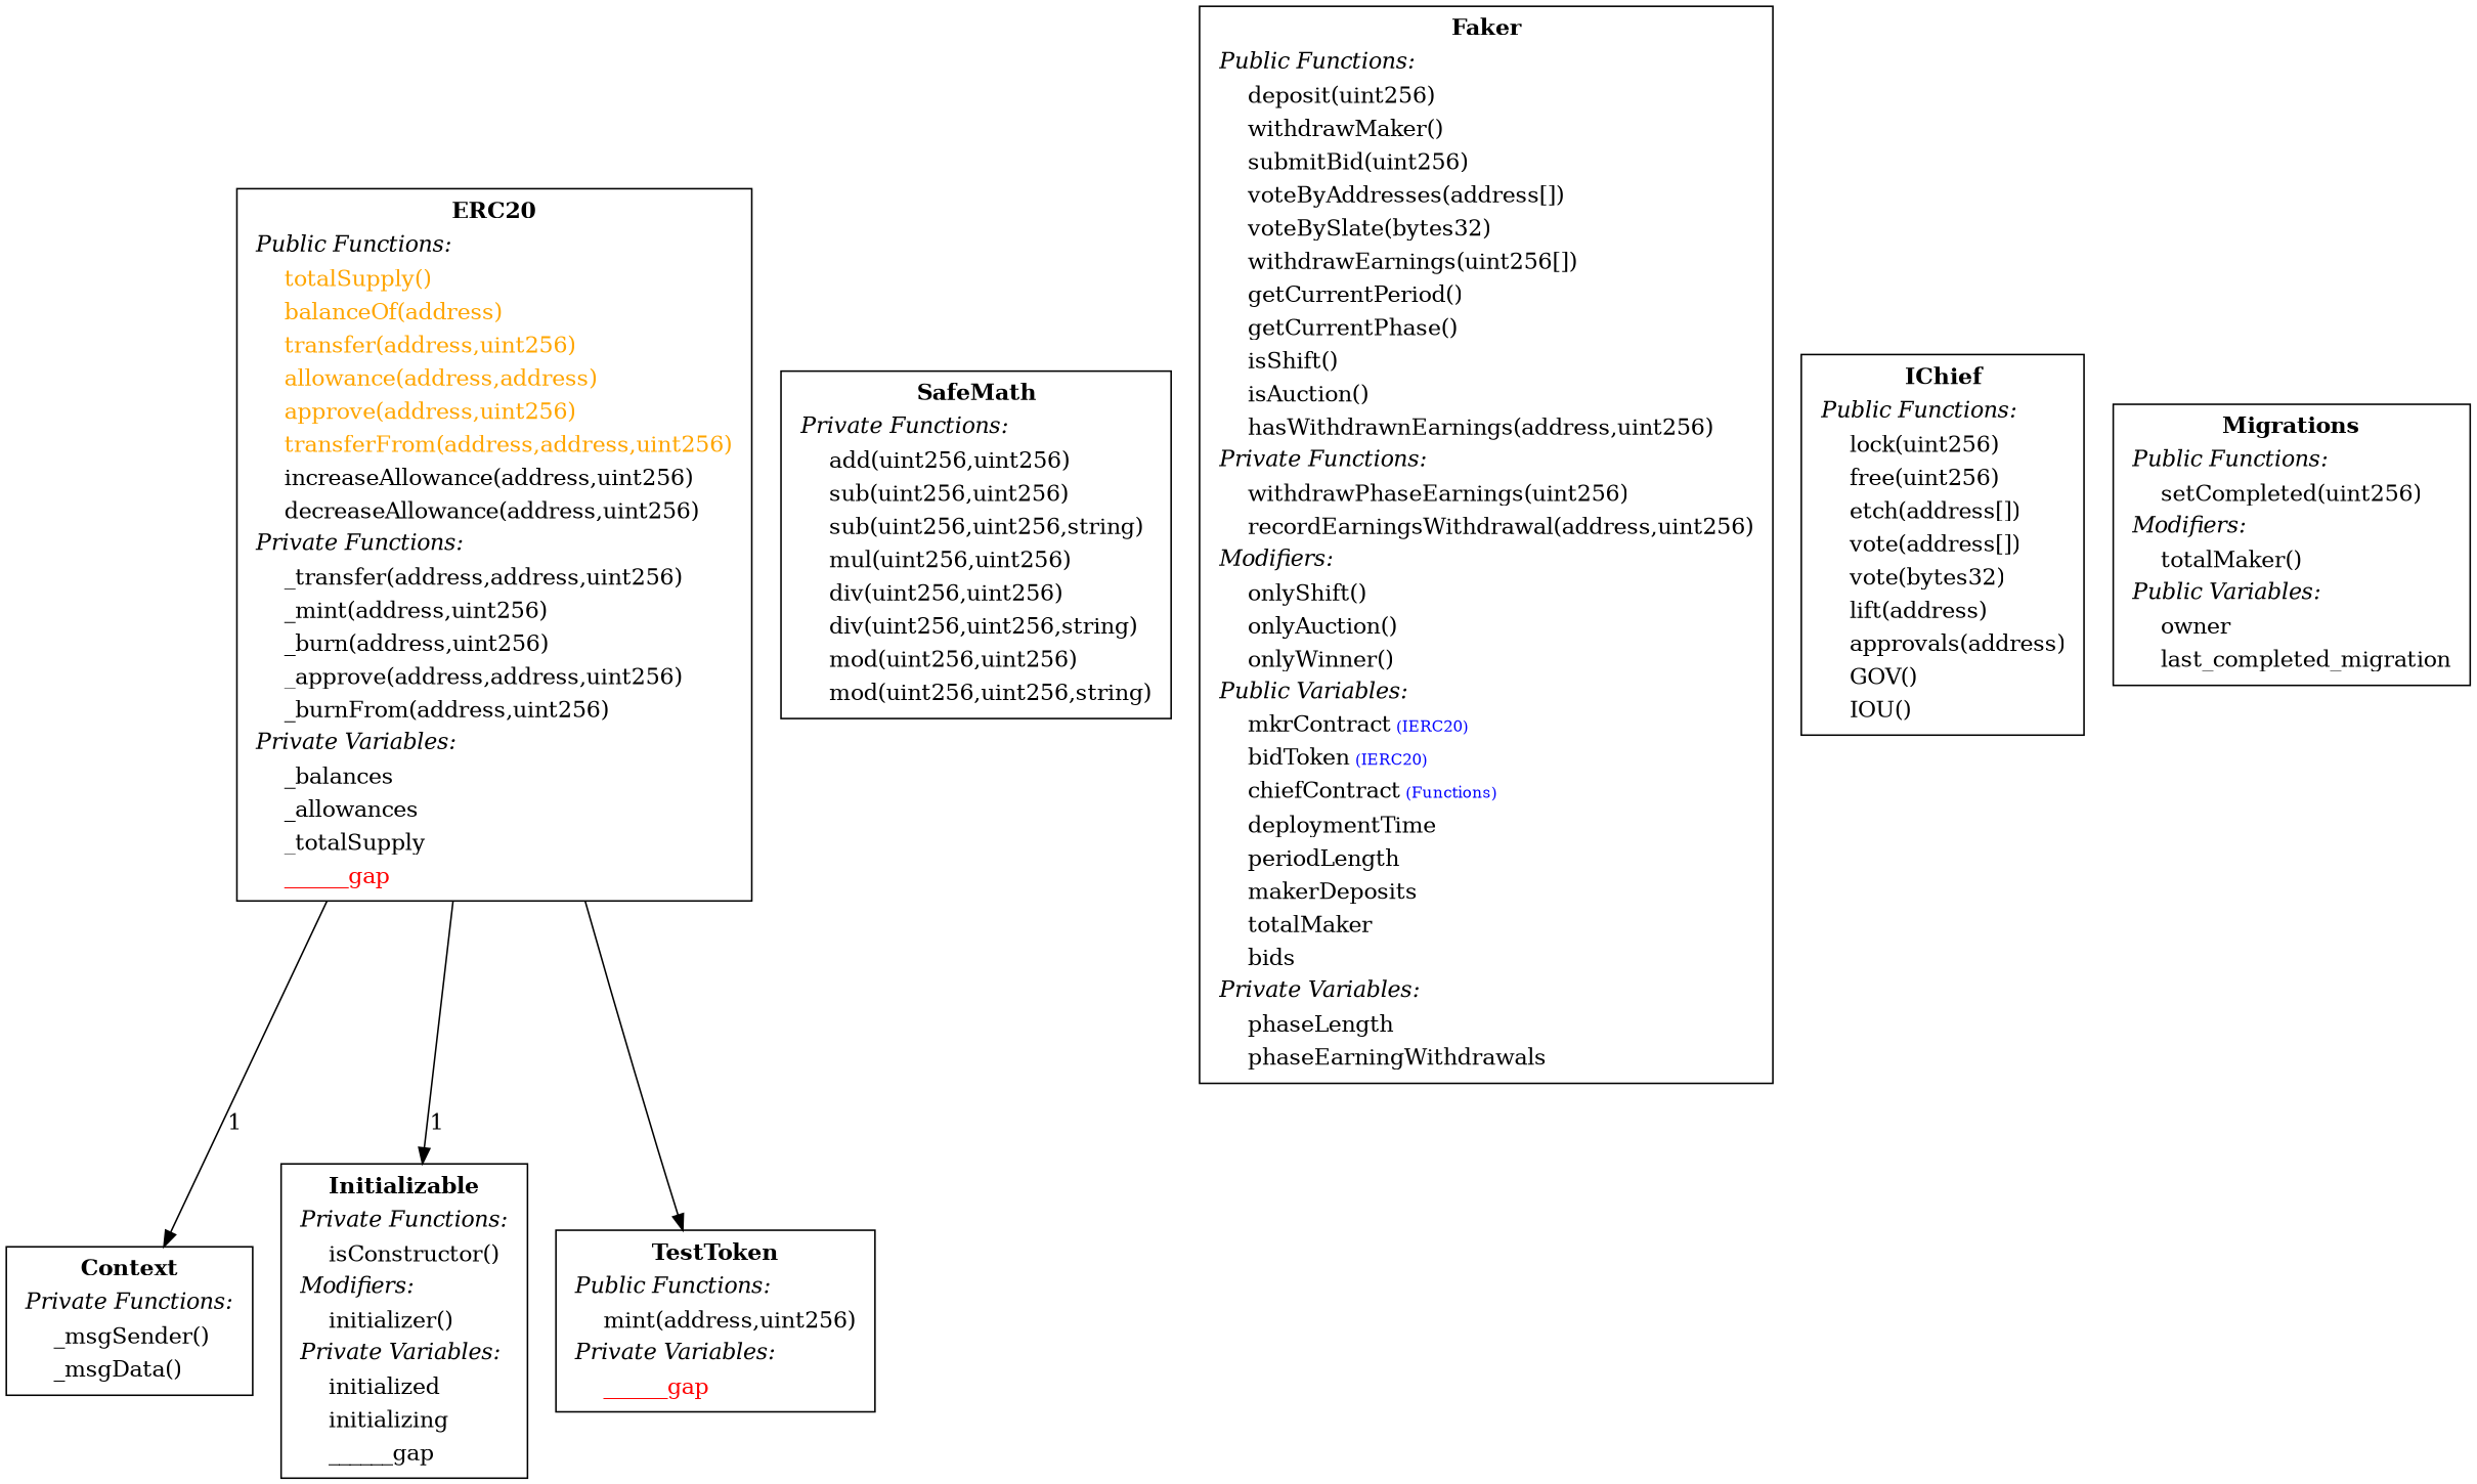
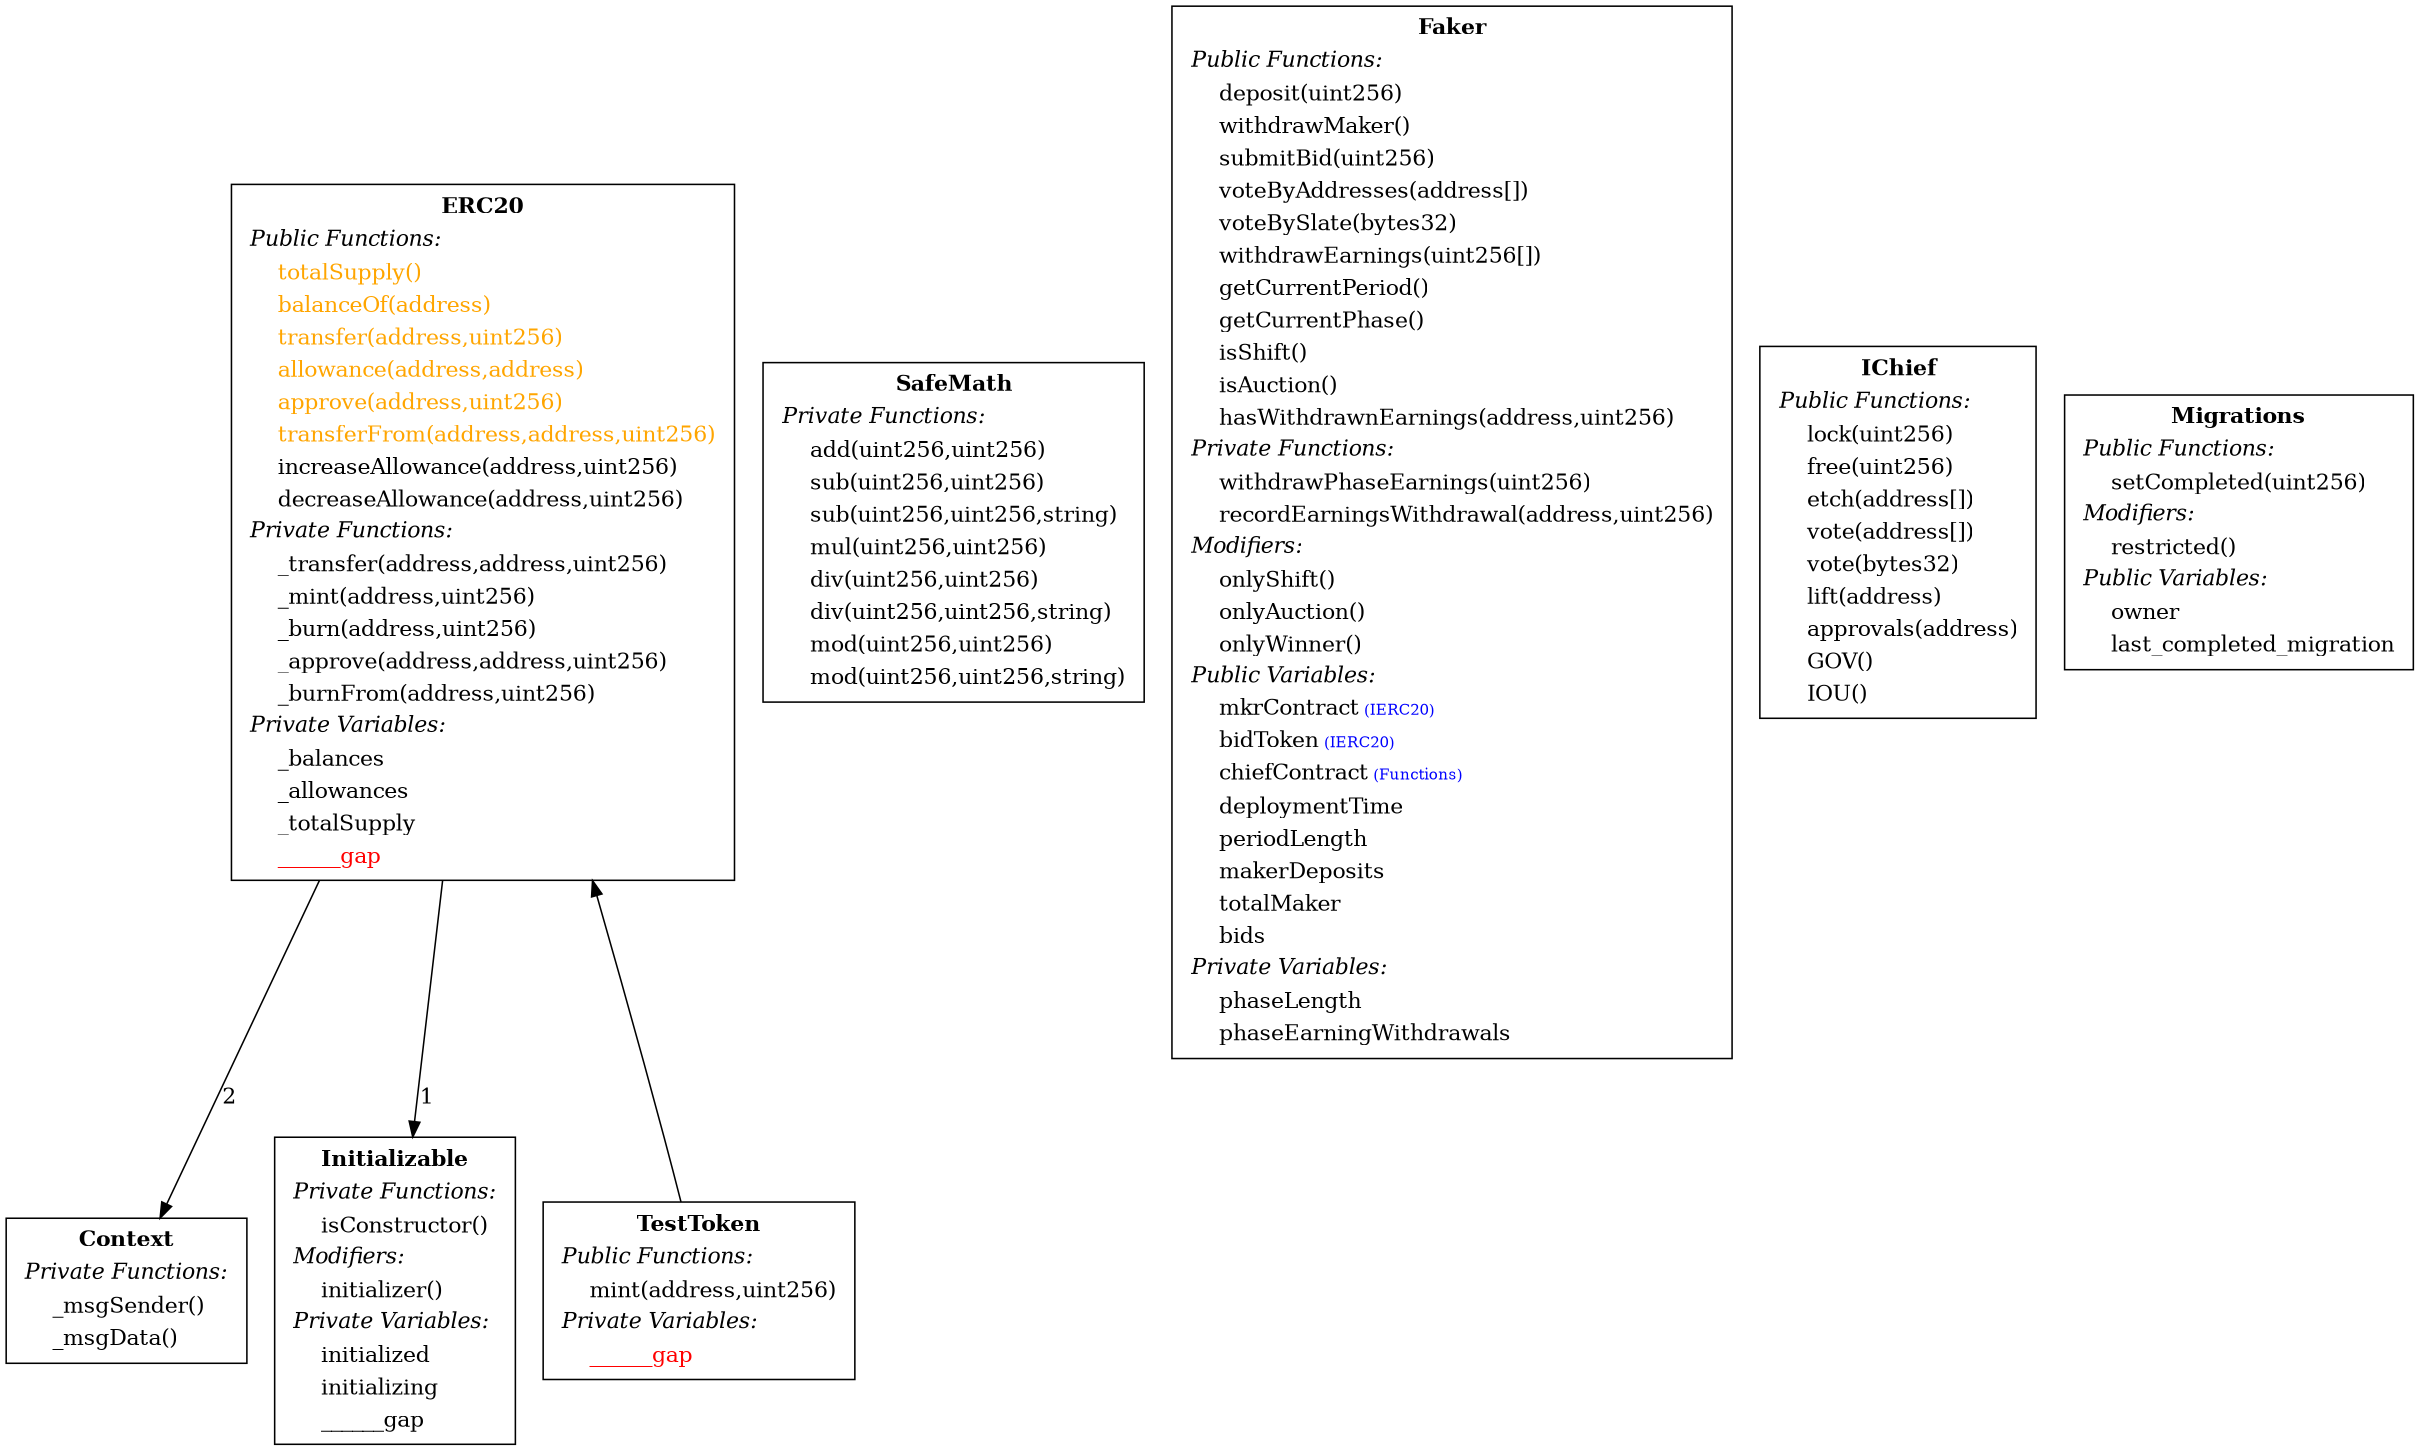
  digraph {
    node [shape=box]
    n1 [label=< <TABLE border="0"><TR><TD align="center"><B>Context</B></TD></TR><TR><TD align="left"><I>Private Functions:</I></TD></TR><TR><TD align="left">    _msgSender()</TD></TR><TR><TD align="left">    _msgData()</TD></TR></TABLE> >]
    n2 [label=< <TABLE border="0"><TR><TD align="center"><B>Initializable</B></TD></TR><TR><TD align="left"><I>Private Functions:</I></TD></TR><TR><TD align="left">    isConstructor()</TD></TR><TR><TD align="left"><I>Modifiers:</I></TD></TR><TR><TD align="left">    initializer()</TD></TR><TR><TD align="left"><I>Private Variables:</I></TD></TR><TR><TD align="left">    initialized</TD></TR><TR><TD align="left">    initializing</TD></TR><TR><TD align="left">    ______gap</TD></TR></TABLE> >]
    n3 [label=< <TABLE border="0"><TR><TD align="center"><B>SafeMath</B></TD></TR><TR><TD align="left"><I>Private Functions:</I></TD></TR><TR><TD align="left">    add(uint256,uint256)</TD></TR><TR><TD align="left">    sub(uint256,uint256)</TD></TR><TR><TD align="left">    sub(uint256,uint256,string)</TD></TR><TR><TD align="left">    mul(uint256,uint256)</TD></TR><TR><TD align="left">    div(uint256,uint256)</TD></TR><TR><TD align="left">    div(uint256,uint256,string)</TD></TR><TR><TD align="left">    mod(uint256,uint256)</TD></TR><TR><TD align="left">    mod(uint256,uint256,string)</TD></TR></TABLE> >]
    n4 [label=< <TABLE border="0"><TR><TD align="center"><B>ERC20</B></TD></TR><TR><TD align="left"><I>Public Functions:</I></TD></TR><TR><TD align="left"><font color="#FFA500">    totalSupply()</font></TD></TR><TR><TD align="left"><font color="#FFA500">    balanceOf(address)</font></TD></TR><TR><TD align="left"><font color="#FFA500">    transfer(address,uint256)</font></TD></TR><TR><TD align="left"><font color="#FFA500">    allowance(address,address)</font></TD></TR><TR><TD align="left"><font color="#FFA500">    approve(address,uint256)</font></TD></TR><TR><TD align="left"><font color="#FFA500">    transferFrom(address,address,uint256)</font></TD></TR><TR><TD align="left">    increaseAllowance(address,uint256)</TD></TR><TR><TD align="left">    decreaseAllowance(address,uint256)</TD></TR><TR><TD align="left"><I>Private Functions:</I></TD></TR><TR><TD align="left">    _transfer(address,address,uint256)</TD></TR><TR><TD align="left">    _mint(address,uint256)</TD></TR><TR><TD align="left">    _burn(address,uint256)</TD></TR><TR><TD align="left">    _approve(address,address,uint256)</TD></TR><TR><TD align="left">    _burnFrom(address,uint256)</TD></TR><TR><TD align="left"><I>Private Variables:</I></TD></TR><TR><TD align="left">    _balances</TD></TR><TR><TD align="left">    _allowances</TD></TR><TR><TD align="left">    _totalSupply</TD></TR><TR><TD align="left"><font color="red">    ______gap</font></TD></TR></TABLE> >]
    n5 [label=< <TABLE border="0"><TR><TD align="center"><B>Faker</B></TD></TR><TR><TD align="left"><I>Public Functions:</I></TD></TR><TR><TD align="left">    deposit(uint256)</TD></TR><TR><TD align="left">    withdrawMaker()</TD></TR><TR><TD align="left">    submitBid(uint256)</TD></TR><TR><TD align="left">    voteByAddresses(address[])</TD></TR><TR><TD align="left">    voteBySlate(bytes32)</TD></TR><TR><TD align="left">    withdrawEarnings(uint256[])</TD></TR><TR><TD align="left">    getCurrentPeriod()</TD></TR><TR><TD align="left">    getCurrentPhase()</TD></TR><TR><TD align="left">    isShift()</TD></TR><TR><TD align="left">    isAuction()</TD></TR><TR><TD align="left">    hasWithdrawnEarnings(address,uint256)</TD></TR><TR><TD align="left"><I>Private Functions:</I></TD></TR><TR><TD align="left">    withdrawPhaseEarnings(uint256)</TD></TR><TR><TD align="left">    recordEarningsWithdrawal(address,uint256)</TD></TR><TR><TD align="left"><I>Modifiers:</I></TD></TR><TR><TD align="left">    onlyShift()</TD></TR><TR><TD align="left">    onlyAuction()</TD></TR><TR><TD align="left">    onlyWinner()</TD></TR><TR><TD align="left"><I>Public Variables:</I></TD></TR><TR><TD align="left">    mkrContract<font color="blue" POINT-SIZE="10"> (IERC20)</font></TD></TR><TR><TD align="left">    bidToken<font color="blue" POINT-SIZE="10"> (IERC20)</font></TD></TR><TR><TD align="left">    chiefContract<font color="blue" POINT-SIZE="10"> (Functions)</font></TD></TR><TR><TD align="left">    deploymentTime</TD></TR><TR><TD align="left">    periodLength</TD></TR><TR><TD align="left">    makerDeposits</TD></TR><TR><TD align="left">    totalMaker</TD></TR><TR><TD align="left">    bids</TD></TR><TR><TD align="left"><I>Private Variables:</I></TD></TR><TR><TD align="left">    phaseLength</TD></TR><TR><TD align="left">    phaseEarningWithdrawals</TD></TR></TABLE> >]
    n6 [label=< <TABLE border="0"><TR><TD align="center"><B>IChief</B></TD></TR><TR><TD align="left"><I>Public Functions:</I></TD></TR><TR><TD align="left">    lock(uint256)</TD></TR><TR><TD align="left">    free(uint256)</TD></TR><TR><TD align="left">    etch(address[])</TD></TR><TR><TD align="left">    vote(address[])</TD></TR><TR><TD align="left">    vote(bytes32)</TD></TR><TR><TD align="left">    lift(address)</TD></TR><TR><TD align="left">    approvals(address)</TD></TR><TR><TD align="left">    GOV()</TD></TR><TR><TD align="left">    IOU()</TD></TR></TABLE> >]
-   n7 [label=< <TABLE border="0"><TR><TD align="center"><B>Migrations</B></TD></TR><TR><TD align="left"><I>Public Functions:</I></TD></TR><TR><TD align="left">    setCompleted(uint256)</TD></TR><TR><TD align="left"><I>Modifiers:</I></TD></TR><TR><TD align="left">    totalMaker()</TD></TR><TR><TD align="left"><I>Public Variables:</I></TD></TR><TR><TD align="left">    owner</TD></TR><TR><TD align="left">    last_completed_migration</TD></TR></TABLE> >]
+   n7 [label=< <TABLE border="0"><TR><TD align="center"><B>Migrations</B></TD></TR><TR><TD align="left"><I>Public Functions:</I></TD></TR><TR><TD align="left">    setCompleted(uint256)</TD></TR><TR><TD align="left"><I>Modifiers:</I></TD></TR><TR><TD align="left">    restricted()</TD></TR><TR><TD align="left"><I>Public Variables:</I></TD></TR><TR><TD align="left">    owner</TD></TR><TR><TD align="left">    last_completed_migration</TD></TR></TABLE> >]
    n8 [label=< <TABLE border="0"><TR><TD align="center"><B>TestToken</B></TD></TR><TR><TD align="left"><I>Public Functions:</I></TD></TR><TR><TD align="left">    mint(address,uint256)</TD></TR><TR><TD align="left"><I>Private Variables:</I></TD></TR><TR><TD align="left"><font color="red">    ______gap</font></TD></TR></TABLE> >]
-   n4 -> n1 [label=1]
+   n4 -> n1 [label=2]
    n4 -> n2 [label=1]
-   n4 -> n8
+   n8 -> n4
  }
